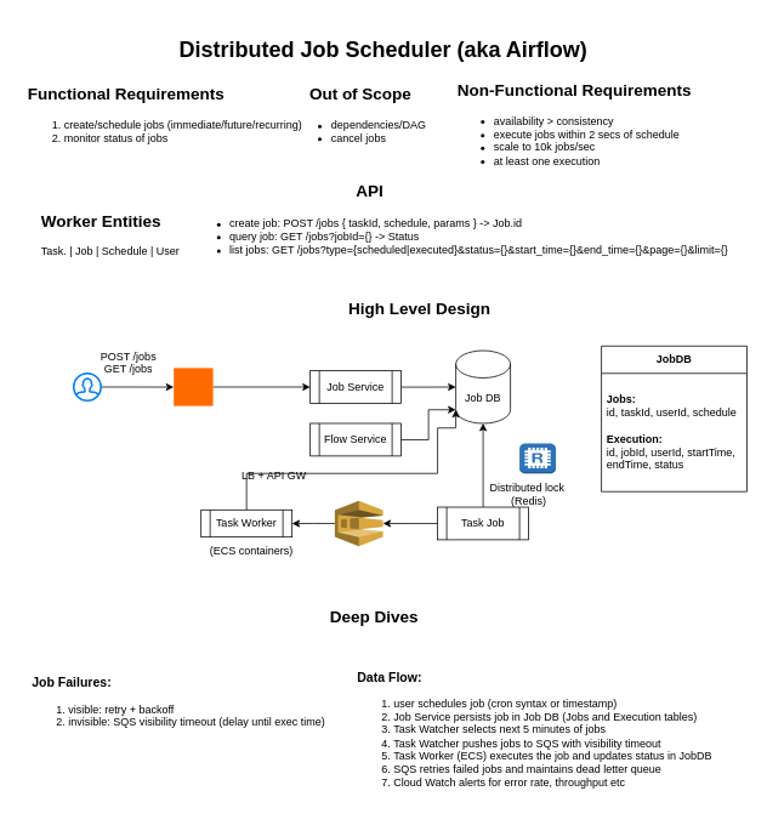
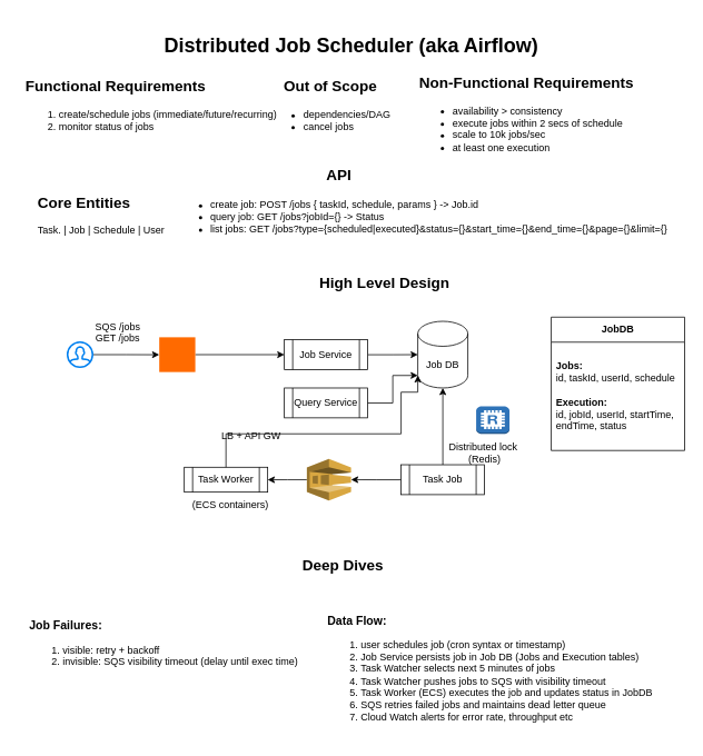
  <mxCell id="0" />
  <mxCell id="1" parent="0" />
  <mxCell id="2" value="&lt;h1&gt;Distributed Job Scheduler (aka Airflow)&lt;/h1&gt;" style="text;html=1;align=center;verticalAlign=middle;resizable=0;points=[];autosize=1;strokeColor=none;fillColor=none;" vertex="1" parent="1"><mxGeometry x="185" y="20" width="470" height="70" as="geometry" /></mxCell>
  <mxCell id="3" value="&lt;h2 style=&quot;text-align: left;&quot;&gt;Functional Requirements&lt;/h2&gt;&lt;div&gt;&lt;ol&gt;&lt;li style=&quot;text-align: left;&quot;&gt;create/schedule jobs (immediate/future/recurring)&lt;/li&gt;&lt;li style=&quot;text-align: left;&quot;&gt;monitor status of jobs&lt;/li&gt;&lt;/ol&gt;&lt;/div&gt;" style="text;html=1;align=center;verticalAlign=middle;resizable=0;points=[];autosize=1;strokeColor=none;fillColor=none;" vertex="1" parent="1"><mxGeometry x="20" y="70" width="320" height="110" as="geometry" /></mxCell>
  <mxCell id="4" value="&lt;h2&gt;Non-Functional Requirements&lt;/h2&gt;&lt;div&gt;&lt;ul&gt;&lt;li style=&quot;text-align: left;&quot;&gt;availability &amp;gt; consistency&lt;/li&gt;&lt;li style=&quot;text-align: left;&quot;&gt;execute jobs within 2 secs of schedule&lt;/li&gt;&lt;li style=&quot;text-align: left;&quot;&gt;scale to 10k jobs/sec&lt;/li&gt;&lt;li style=&quot;text-align: left;&quot;&gt;at least one execution&lt;/li&gt;&lt;/ul&gt;&lt;/div&gt;" style="text;html=1;align=center;verticalAlign=middle;resizable=0;points=[];autosize=1;strokeColor=none;fillColor=none;" vertex="1" parent="1"><mxGeometry x="490" y="70" width="280" height="130" as="geometry" /></mxCell>
  <mxCell id="5" value="&lt;h2&gt;Out of Scope&lt;/h2&gt;&lt;div&gt;&lt;ul&gt;&lt;li style=&quot;text-align: left;&quot;&gt;dependencies/DAG&lt;/li&gt;&lt;li style=&quot;text-align: left;&quot;&gt;cancel jobs&lt;/li&gt;&lt;/ul&gt;&lt;/div&gt;" style="text;html=1;align=center;verticalAlign=middle;resizable=0;points=[];autosize=1;strokeColor=none;fillColor=none;" vertex="1" parent="1"><mxGeometry x="310" y="70" width="170" height="110" as="geometry" /></mxCell>
- <mxCell id="6" value="&lt;h2 style=&quot;text-align: left;&quot;&gt;Worker Entities&lt;/h2&gt;&lt;div style=&quot;text-align: left;&quot;&gt;Task. | Job | Schedule | User&lt;/div&gt;" style="text;html=1;align=center;verticalAlign=middle;resizable=0;points=[];autosize=1;strokeColor=none;fillColor=none;" vertex="1" parent="1"><mxGeometry x="30" y="210" width="180" height="80" as="geometry" /></mxCell>
+ <mxCell id="6" value="&lt;h2 style=&quot;text-align: left;&quot;&gt;Core Entities&lt;/h2&gt;&lt;div style=&quot;text-align: left;&quot;&gt;Task. | Job | Schedule | User&lt;/div&gt;" style="text;html=1;align=center;verticalAlign=middle;resizable=0;points=[];autosize=1;strokeColor=none;fillColor=none;" vertex="1" parent="1"><mxGeometry x="30" y="210" width="180" height="80" as="geometry" /></mxCell>
  <mxCell id="7" value="&lt;h2&gt;API&lt;/h2&gt;" style="text;html=1;align=center;verticalAlign=middle;resizable=0;points=[];autosize=1;strokeColor=none;fillColor=none;" vertex="1" parent="1"><mxGeometry x="380" y="180" width="50" height="60" as="geometry" /></mxCell>
  <mxCell id="8" value="&lt;ul&gt;&lt;li style=&quot;text-align: left;&quot;&gt;create job: POST /jobs { taskId, schedule, params } -&amp;gt; Job.id&lt;/li&gt;&lt;li style=&quot;text-align: left;&quot;&gt;query job: GET /jobs?jobId={} -&amp;gt; Status&lt;/li&gt;&lt;li style=&quot;text-align: left;&quot;&gt;list jobs: GET /jobs?type={scheduled|executed}&amp;amp;status={}&amp;amp;start_time={}&amp;amp;end_time={}&amp;amp;page={}&amp;amp;limit={}&lt;/li&gt;&lt;/ul&gt;" style="text;html=1;align=center;verticalAlign=middle;resizable=0;points=[];autosize=1;strokeColor=none;fillColor=none;" vertex="1" parent="1"><mxGeometry x="200" y="220" width="610" height="80" as="geometry" /></mxCell>
  <mxCell id="9" value="&lt;h2&gt;High Level Design&lt;/h2&gt;" style="text;html=1;align=center;verticalAlign=middle;resizable=0;points=[];autosize=1;strokeColor=none;fillColor=none;" vertex="1" parent="1"><mxGeometry x="370" y="310" width="180" height="60" as="geometry" /></mxCell>
  <mxCell id="10" value="" style="edgeStyle=orthogonalEdgeStyle;rounded=0;orthogonalLoop=1;jettySize=auto;html=1;" edge="1" parent="1" source="11" target="13"><mxGeometry relative="1" as="geometry" /></mxCell>
  <mxCell id="11" value="" style="html=1;verticalLabelPosition=bottom;align=center;labelBackgroundColor=#ffffff;verticalAlign=top;strokeWidth=2;strokeColor=#0080F0;shadow=0;dashed=0;shape=mxgraph.ios7.icons.user;" vertex="1" parent="1"><mxGeometry x="80" y="410" width="30" height="30" as="geometry" /></mxCell>
  <mxCell id="12" value="" style="edgeStyle=orthogonalEdgeStyle;rounded=0;orthogonalLoop=1;jettySize=auto;html=1;" edge="1" parent="1" source="13" target="16"><mxGeometry relative="1" as="geometry" /></mxCell>
  <mxCell id="13" value="" style="points=[];aspect=fixed;html=1;align=center;shadow=0;dashed=0;fillColor=#FF6A00;strokeColor=none;shape=mxgraph.alibaba_cloud.apigateway;" vertex="1" parent="1"><mxGeometry x="190" y="404.15" width="43.2" height="41.7" as="geometry" /></mxCell>
  <mxCell id="14" value="LB + API GW" style="text;html=1;align=center;verticalAlign=middle;resizable=0;points=[];autosize=1;strokeColor=none;fillColor=none;" vertex="1" parent="1"><mxGeometry x="255" y="508" width="90" height="30" as="geometry" /></mxCell>
  <mxCell id="15" value="" style="edgeStyle=orthogonalEdgeStyle;rounded=0;orthogonalLoop=1;jettySize=auto;html=1;" edge="1" parent="1" source="16" target="17"><mxGeometry relative="1" as="geometry" /></mxCell>
  <mxCell id="16" value="Job Service" style="shape=process;whiteSpace=wrap;html=1;backgroundOutline=1;" vertex="1" parent="1"><mxGeometry x="340" y="407.07" width="100" height="35.85" as="geometry" /></mxCell>
  <mxCell id="17" value="Job DB" style="shape=cylinder3;whiteSpace=wrap;html=1;boundedLbl=1;backgroundOutline=1;size=15;" vertex="1" parent="1"><mxGeometry x="500" y="384.99" width="60" height="80" as="geometry" /></mxCell>
- <mxCell id="18" value="POST /jobs" style="text;html=1;align=center;verticalAlign=middle;resizable=0;points=[];autosize=1;strokeColor=none;fillColor=none;" vertex="1" parent="1"><mxGeometry x="100" y="377.07" width="80" height="30" as="geometry" /></mxCell>
+ <mxCell id="18" value="SQS /jobs" style="text;html=1;align=center;verticalAlign=middle;resizable=0;points=[];autosize=1;strokeColor=none;fillColor=none;" vertex="1" parent="1"><mxGeometry x="100" y="377.07" width="80" height="30" as="geometry" /></mxCell>
  <mxCell id="19" value="GET /jobs" style="text;html=1;align=center;verticalAlign=middle;resizable=0;points=[];autosize=1;strokeColor=none;fillColor=none;" vertex="1" parent="1"><mxGeometry x="100" y="390" width="80" height="30" as="geometry" /></mxCell>
- <mxCell id="20" value="Flow Service" style="shape=process;whiteSpace=wrap;html=1;backgroundOutline=1;" vertex="1" parent="1"><mxGeometry x="340" y="464.99" width="100" height="35.85" as="geometry" /></mxCell>
+ <mxCell id="20" value="Query Service" style="shape=process;whiteSpace=wrap;html=1;backgroundOutline=1;" vertex="1" parent="1"><mxGeometry x="340" y="464.99" width="100" height="35.85" as="geometry" /></mxCell>
  <mxCell id="21" style="edgeStyle=orthogonalEdgeStyle;rounded=0;orthogonalLoop=1;jettySize=auto;html=1;entryX=0;entryY=1;entryDx=0;entryDy=-15;entryPerimeter=0;" edge="1" parent="1" source="20" target="17"><mxGeometry relative="1" as="geometry" /></mxCell>
  <mxCell id="22" value="" style="edgeStyle=orthogonalEdgeStyle;rounded=0;orthogonalLoop=1;jettySize=auto;html=1;" edge="1" parent="1" source="24" target="17"><mxGeometry relative="1" as="geometry" /></mxCell>
  <mxCell id="23" value="" style="edgeStyle=orthogonalEdgeStyle;rounded=0;orthogonalLoop=1;jettySize=auto;html=1;" edge="1" parent="1" source="24" target="26"><mxGeometry relative="1" as="geometry" /></mxCell>
  <mxCell id="24" value="Task Job" style="shape=process;whiteSpace=wrap;html=1;backgroundOutline=1;" vertex="1" parent="1"><mxGeometry x="480" y="557.08" width="100" height="35.85" as="geometry" /></mxCell>
  <mxCell id="25" value="" style="edgeStyle=orthogonalEdgeStyle;rounded=0;orthogonalLoop=1;jettySize=auto;html=1;" edge="1" parent="1" source="26" target="27"><mxGeometry relative="1" as="geometry" /></mxCell>
  <mxCell id="26" value="" style="outlineConnect=0;dashed=0;verticalLabelPosition=bottom;verticalAlign=top;align=center;html=1;shape=mxgraph.aws3.sqs;fillColor=#D9A741;gradientColor=none;" vertex="1" parent="1"><mxGeometry x="367" y="550" width="53" height="50" as="geometry" /></mxCell>
  <mxCell id="27" value="Task Worker" style="shape=process;whiteSpace=wrap;html=1;backgroundOutline=1;" vertex="1" parent="1"><mxGeometry x="220" y="560.08" width="100" height="29.85" as="geometry" /></mxCell>
  <mxCell id="28" style="edgeStyle=orthogonalEdgeStyle;rounded=0;orthogonalLoop=1;jettySize=auto;html=1;entryX=0;entryY=1;entryDx=0;entryDy=-15;entryPerimeter=0;" edge="1" parent="1" source="27" target="17"><mxGeometry relative="1" as="geometry"><Array as="points"><mxPoint x="270" y="520" /><mxPoint x="480" y="520" /><mxPoint x="480" y="470" /><mxPoint x="500" y="470" /></Array></mxGeometry></mxCell>
  <mxCell id="29" value="" style="outlineConnect=0;dashed=0;verticalLabelPosition=bottom;verticalAlign=top;align=center;html=1;shape=mxgraph.aws3.redis;fillColor=#2E73B8;gradientColor=none;" vertex="1" parent="1"><mxGeometry x="570" y="487" width="40" height="33" as="geometry" /></mxCell>
  <mxCell id="30" value="Distributed lock&amp;nbsp;&lt;div&gt;(Redis)&lt;/div&gt;" style="text;html=1;align=center;verticalAlign=middle;resizable=0;points=[];autosize=1;strokeColor=none;fillColor=none;" vertex="1" parent="1"><mxGeometry x="525" y="523" width="110" height="40" as="geometry" /></mxCell>
  <mxCell id="31" value="&lt;h4&gt;JobDB&lt;/h4&gt;" style="swimlane;fontStyle=0;childLayout=stackLayout;horizontal=1;startSize=30;horizontalStack=0;resizeParent=1;resizeParentMax=0;resizeLast=0;collapsible=1;marginBottom=0;whiteSpace=wrap;html=1;" vertex="1" parent="1"><mxGeometry x="660" y="380" width="160" height="160" as="geometry" /></mxCell>
  <mxCell id="32" value="&lt;b&gt;Jobs:&lt;/b&gt;&lt;div&gt;id, taskId, userId, schedule&lt;/div&gt;&lt;div&gt;&lt;br&gt;&lt;/div&gt;&lt;div&gt;&lt;b&gt;Execution:&lt;/b&gt;&lt;div&gt;id, jobId, userId, startTime, endTime, status&lt;/div&gt;&lt;/div&gt;" style="text;strokeColor=none;fillColor=none;align=left;verticalAlign=middle;spacingLeft=4;spacingRight=4;overflow=hidden;points=[[0,0.5],[1,0.5]];portConstraint=eastwest;rotatable=0;whiteSpace=wrap;html=1;" vertex="1" parent="31"><mxGeometry y="30" width="160" height="130" as="geometry" /></mxCell>
  <mxCell id="33" value="&lt;h2&gt;Deep Dives&lt;/h2&gt;" style="text;html=1;align=center;verticalAlign=middle;resizable=0;points=[];autosize=1;strokeColor=none;fillColor=none;" vertex="1" parent="1"><mxGeometry x="350" y="648" width="120" height="60" as="geometry" /></mxCell>
  <mxCell id="34" value="&lt;h3 style=&quot;text-align: left;&quot;&gt;Job Failures:&lt;/h3&gt;&lt;div style=&quot;&quot;&gt;&lt;ol&gt;&lt;li style=&quot;text-align: left;&quot;&gt;visible: retry + backoff&lt;/li&gt;&lt;li&gt;invisible: SQS visibility timeout (delay until exec time)&lt;/li&gt;&lt;/ol&gt;&lt;/div&gt;" style="text;html=1;align=center;verticalAlign=middle;resizable=0;points=[];autosize=1;strokeColor=none;fillColor=none;" vertex="1" parent="1"><mxGeometry x="20" y="720" width="350" height="100" as="geometry" /></mxCell>
  <mxCell id="35" value="&lt;h3&gt;Data Flow:&lt;/h3&gt;&lt;div&gt;&lt;ol&gt;&lt;li&gt;&lt;span style=&quot;background-color: transparent; color: light-dark(rgb(0, 0, 0), rgb(255, 255, 255));&quot;&gt;user schedules job (cron syntax or timestamp)&lt;/span&gt;&lt;/li&gt;&lt;li&gt;Job Service persists job in Job DB (Jobs and Execution tables)&lt;/li&gt;&lt;li&gt;Task Watcher selects next 5 minutes of jobs&lt;/li&gt;&lt;li&gt;Task Watcher pushes jobs to SQS with visibility timeout&lt;/li&gt;&lt;li&gt;Task Worker (ECS) executes the job and updates status in JobDB&lt;/li&gt;&lt;li&gt;SQS retries failed jobs and maintains dead letter queue&lt;/li&gt;&lt;li&gt;Cloud Watch alerts for error rate, throughput etc&lt;/li&gt;&lt;/ol&gt;&lt;/div&gt;" style="text;html=1;align=left;verticalAlign=middle;resizable=0;points=[];autosize=1;strokeColor=none;fillColor=none;" vertex="1" parent="1"><mxGeometry x="390" y="715" width="410" height="170" as="geometry" /></mxCell>
  <mxCell id="36" value="(ECS containers)" style="text;html=1;align=center;verticalAlign=middle;resizable=0;points=[];autosize=1;strokeColor=none;fillColor=none;" vertex="1" parent="1"><mxGeometry x="220" y="589.93" width="110" height="30" as="geometry" /></mxCell>
